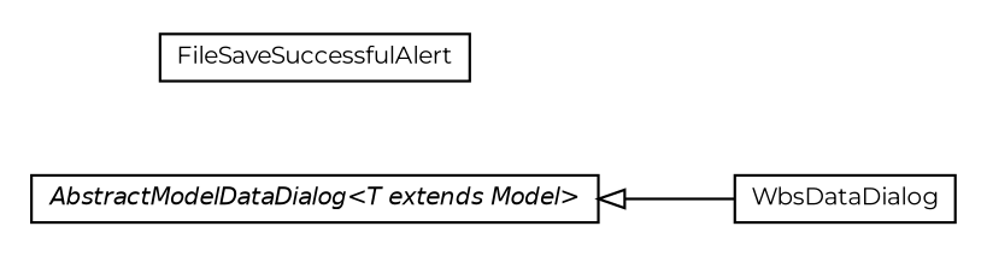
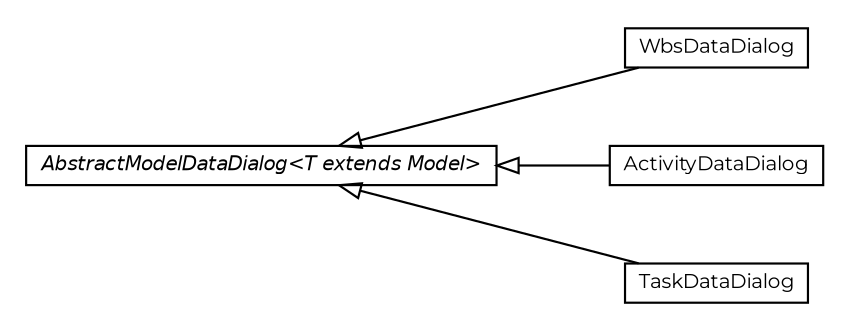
  digraph {
    nodesep=0.25
    ranksep=0.5
    rankdir=LR
    fontname=Montserrat
    node [fontcolor=black fontname=Montserrat fontsize=9.0 shape=plaintext]
    edge [arrowtail=empty dir=back fontname=Montserrat fontsize=10 headport=p labelfontname=Helvetica labelfontsize=10 tailport=p]
    n1 [label=<<table title="net.ljcomputing.sr.fx.dialog.impl.WbsDataDialog" border="0" cellborder="1" cellspacing="0" cellpadding="2" port="p" href="./WbsDataDialog.html"> 		<tr><td><table border="0" cellspacing="0" cellpadding="1"> <tr><td align="center" balign="center"> WbsDataDialog </td></tr> 		</table></td></tr> 		</table>>]
-   n3 [label=<<table title="net.ljcomputing.sr.fx.dialog.impl.FileSaveSuccessfulAlert" border="0" cellborder="1" cellspacing="0" cellpadding="2" port="p" href="./FileSaveSuccessfulAlert.html"> 		<tr><td><table border="0" cellspacing="0" cellpadding="1"> <tr><td align="center" balign="center"> FileSaveSuccessfulAlert </td></tr> 		</table></td></tr> 		</table>>]
+   n2 [label=<<table title="net.ljcomputing.sr.fx.dialog.impl.ActivityDataDialog" border="0" cellborder="1" cellspacing="0" cellpadding="2" port="p" href="./ActivityDataDialog.html"> 		<tr><td><table border="0" cellspacing="0" cellpadding="1"> <tr><td align="center" balign="center"> ActivityDataDialog </td></tr> 		</table></td></tr> 		</table>>]
    n4 [label=<<table title="net.ljcomputing.sr.fx.dialog.impl.AbstractModelDataDialog" border="0" cellborder="1" cellspacing="0" cellpadding="2" port="p" href="./AbstractModelDataDialog.html"> 		<tr><td><table border="0" cellspacing="0" cellpadding="1"> <tr><td align="center" balign="center"><font face="Helvetica-Oblique"> AbstractModelDataDialog&lt;T extends Model&gt; </font></td></tr> 		</table></td></tr> 		</table>>]
+   n5 [label=<<table title="net.ljcomputing.sr.fx.dialog.impl.TaskDataDialog" border="0" cellborder="1" cellspacing="0" cellpadding="2" port="p" href="./TaskDataDialog.html"> 		<tr><td><table border="0" cellspacing="0" cellpadding="1"> <tr><td align="center" balign="center"> TaskDataDialog </td></tr> 		</table></td></tr> 		</table>>]
    n4 -> n1
+   n4 -> n2
+   n4 -> n5
  }
